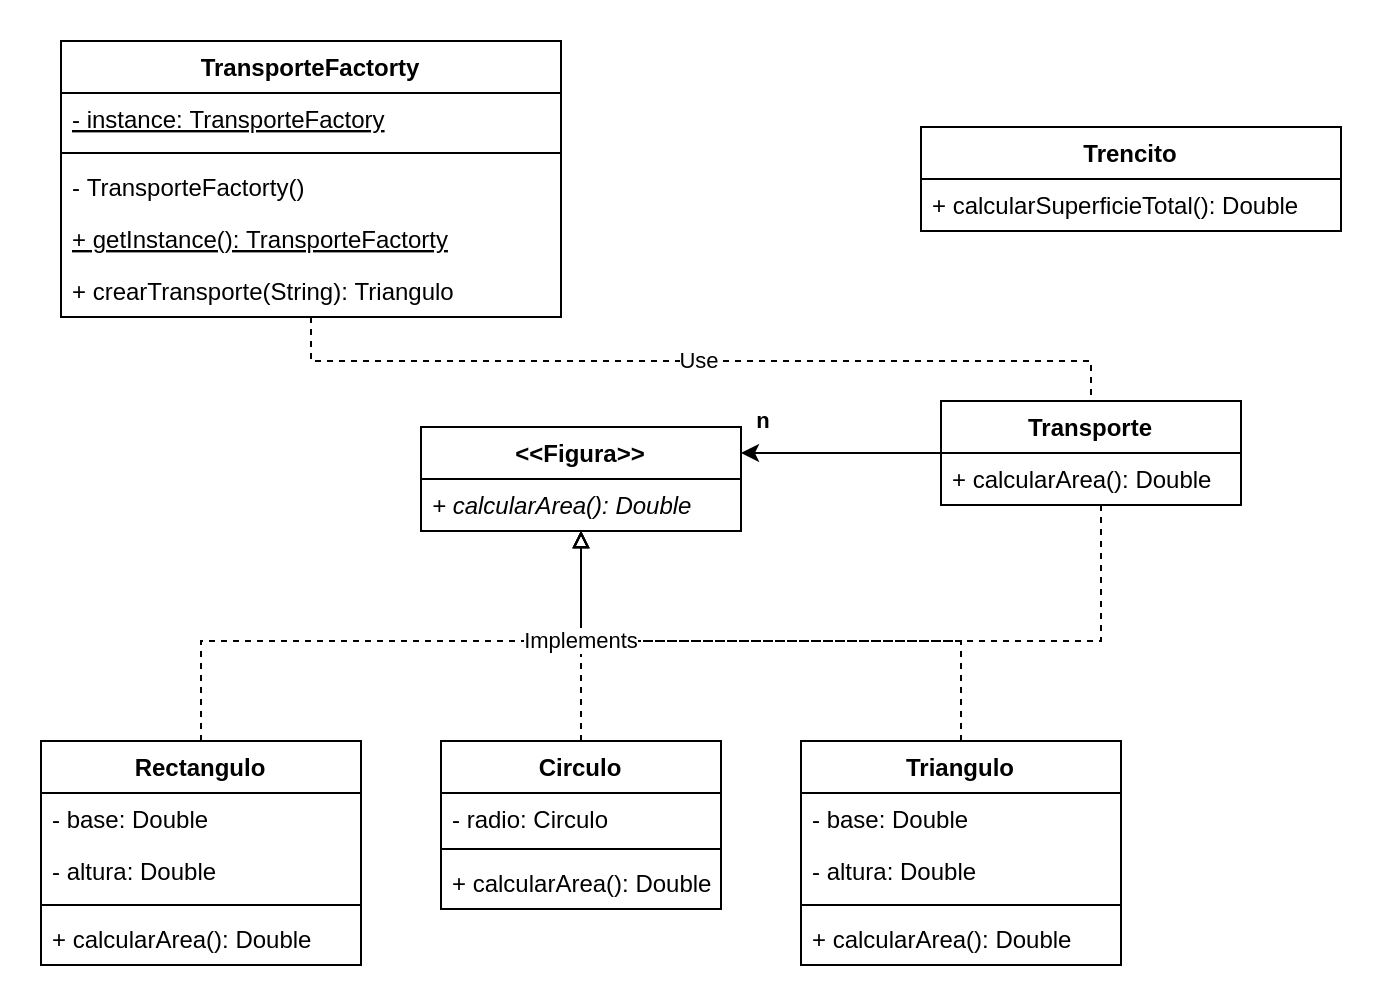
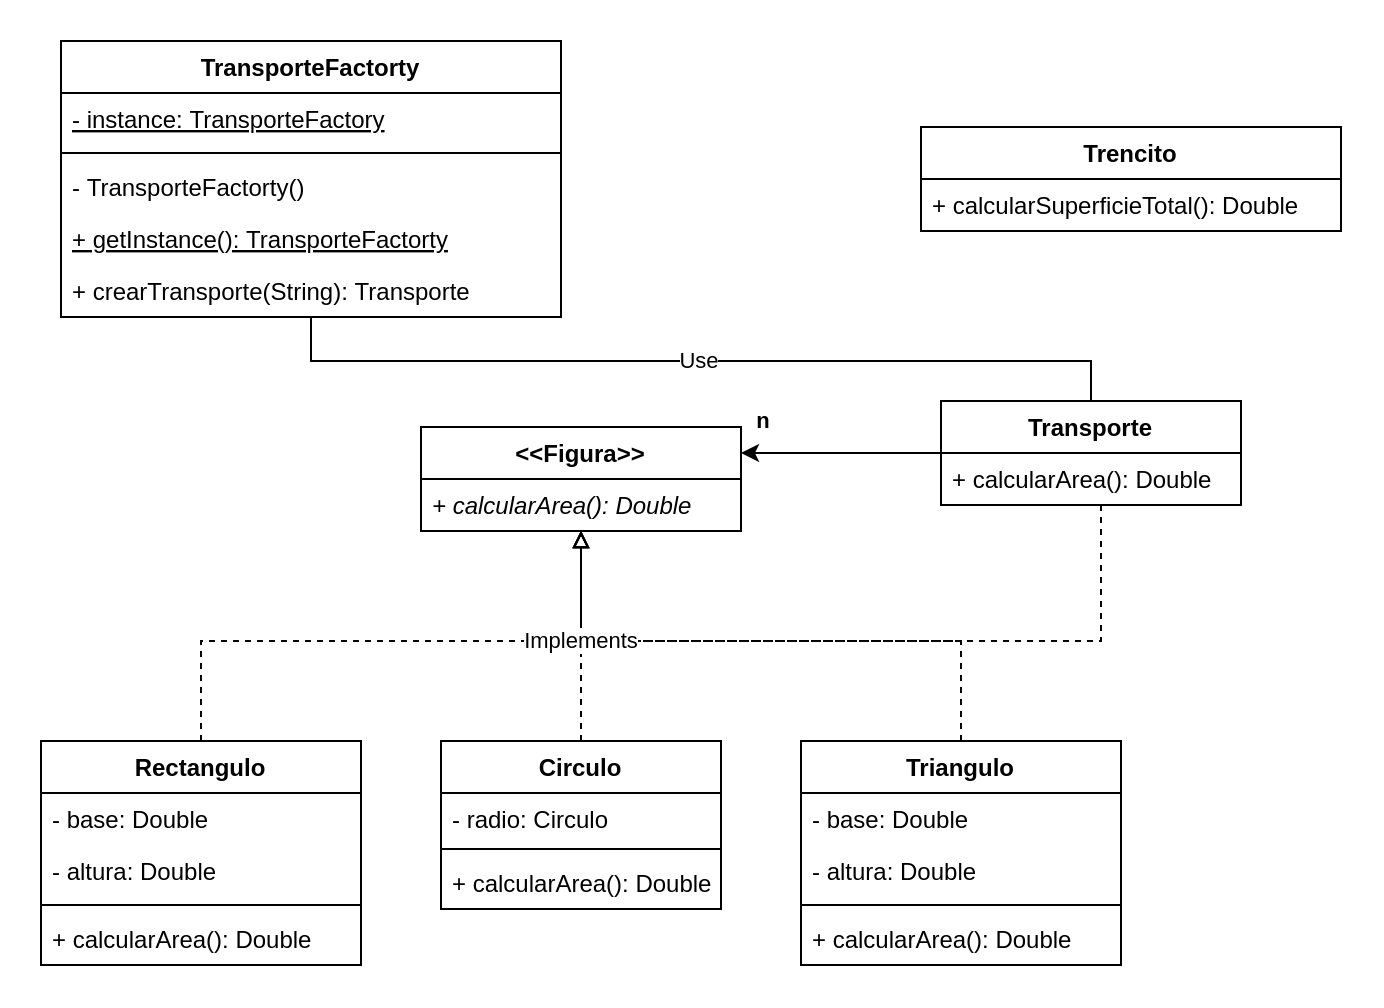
  <mxCell id="0" />
  <mxCell id="1" parent="0" />
  <mxCell id="2" value="n" style="edgeStyle=orthogonalEdgeStyle;rounded=0;orthogonalLoop=1;jettySize=auto;html=1;entryX=1;entryY=0.25;entryDx=0;entryDy=0;endArrow=classic;endFill=1;fontStyle=1" edge="1" parent="1" source="4" target="11"><mxGeometry x="0.8" y="-16" relative="1" as="geometry"><mxPoint x="1" as="offset" /></mxGeometry></mxCell>
  <mxCell id="3" style="edgeStyle=orthogonalEdgeStyle;rounded=0;orthogonalLoop=1;jettySize=auto;html=1;dashed=1;endArrow=block;endFill=0;" edge="1" parent="1" source="4" target="11"><mxGeometry relative="1" as="geometry"><Array as="points"><mxPoint x="550" y="320" /><mxPoint x="290" y="320" /></Array></mxGeometry></mxCell>
  <mxCell id="4" value="Transporte" style="swimlane;fontStyle=1;align=center;verticalAlign=top;childLayout=stackLayout;horizontal=1;startSize=26;horizontalStack=0;resizeParent=1;resizeParentMax=0;resizeLast=0;collapsible=1;marginBottom=0;" vertex="1" parent="1"><mxGeometry x="470" y="200" width="150" height="52" as="geometry" /></mxCell>
  <mxCell id="5" value="+ calcularArea(): Double" style="text;strokeColor=none;fillColor=none;align=left;verticalAlign=top;spacingLeft=4;spacingRight=4;overflow=hidden;rotatable=0;points=[[0,0.5],[1,0.5]];portConstraint=eastwest;" vertex="1" parent="4"><mxGeometry y="26" width="150" height="26" as="geometry" /></mxCell>
  <mxCell id="6" style="edgeStyle=orthogonalEdgeStyle;rounded=0;orthogonalLoop=1;jettySize=auto;html=1;dashed=1;endArrow=block;endFill=0;" edge="1" parent="1" source="7" target="11"><mxGeometry relative="1" as="geometry" /></mxCell>
  <mxCell id="7" value="Circulo" style="swimlane;fontStyle=1;align=center;verticalAlign=top;childLayout=stackLayout;horizontal=1;startSize=26;horizontalStack=0;resizeParent=1;resizeParentMax=0;resizeLast=0;collapsible=1;marginBottom=0;" vertex="1" parent="1"><mxGeometry x="220" y="370" width="140" height="84" as="geometry" /></mxCell>
  <mxCell id="8" value="- radio: Circulo" style="text;strokeColor=none;fillColor=none;align=left;verticalAlign=top;spacingLeft=4;spacingRight=4;overflow=hidden;rotatable=0;points=[[0,0.5],[1,0.5]];portConstraint=eastwest;" vertex="1" parent="7"><mxGeometry y="26" width="140" height="24" as="geometry" /></mxCell>
  <mxCell id="9" value="" style="line;strokeWidth=1;fillColor=none;align=left;verticalAlign=middle;spacingTop=-1;spacingLeft=3;spacingRight=3;rotatable=0;labelPosition=right;points=[];portConstraint=eastwest;" vertex="1" parent="7"><mxGeometry y="50" width="140" height="8" as="geometry" /></mxCell>
  <mxCell id="10" value="+ calcularArea(): Double" style="text;strokeColor=none;fillColor=none;align=left;verticalAlign=top;spacingLeft=4;spacingRight=4;overflow=hidden;rotatable=0;points=[[0,0.5],[1,0.5]];portConstraint=eastwest;" vertex="1" parent="7"><mxGeometry y="58" width="140" height="26" as="geometry" /></mxCell>
  <mxCell id="11" value="&lt;&lt;Figura&gt;&gt;" style="swimlane;fontStyle=1;align=center;verticalAlign=top;childLayout=stackLayout;horizontal=1;startSize=26;horizontalStack=0;resizeParent=1;resizeParentMax=0;resizeLast=0;collapsible=1;marginBottom=0;" vertex="1" parent="1"><mxGeometry x="210" y="213" width="160" height="52" as="geometry" /></mxCell>
  <mxCell id="12" value="+ calcularArea(): Double" style="text;strokeColor=none;fillColor=none;align=left;verticalAlign=top;spacingLeft=4;spacingRight=4;overflow=hidden;rotatable=0;points=[[0,0.5],[1,0.5]];portConstraint=eastwest;fontStyle=2" vertex="1" parent="11"><mxGeometry y="26" width="160" height="26" as="geometry" /></mxCell>
  <mxCell id="13" style="edgeStyle=orthogonalEdgeStyle;rounded=0;orthogonalLoop=1;jettySize=auto;html=1;dashed=1;endArrow=block;endFill=0;" edge="1" parent="1" source="14" target="11"><mxGeometry relative="1" as="geometry"><Array as="points"><mxPoint x="100" y="320" /><mxPoint x="290" y="320" /></Array></mxGeometry></mxCell>
  <mxCell id="14" value="Rectangulo" style="swimlane;fontStyle=1;align=center;verticalAlign=top;childLayout=stackLayout;horizontal=1;startSize=26;horizontalStack=0;resizeParent=1;resizeParentMax=0;resizeLast=0;collapsible=1;marginBottom=0;" vertex="1" parent="1"><mxGeometry x="20" y="370" width="160" height="112" as="geometry" /></mxCell>
  <mxCell id="15" value="- base: Double" style="text;strokeColor=none;fillColor=none;align=left;verticalAlign=top;spacingLeft=4;spacingRight=4;overflow=hidden;rotatable=0;points=[[0,0.5],[1,0.5]];portConstraint=eastwest;" vertex="1" parent="14"><mxGeometry y="26" width="160" height="26" as="geometry" /></mxCell>
  <mxCell id="16" value="- altura: Double" style="text;strokeColor=none;fillColor=none;align=left;verticalAlign=top;spacingLeft=4;spacingRight=4;overflow=hidden;rotatable=0;points=[[0,0.5],[1,0.5]];portConstraint=eastwest;" vertex="1" parent="14"><mxGeometry y="52" width="160" height="26" as="geometry" /></mxCell>
  <mxCell id="17" value="" style="line;strokeWidth=1;fillColor=none;align=left;verticalAlign=middle;spacingTop=-1;spacingLeft=3;spacingRight=3;rotatable=0;labelPosition=right;points=[];portConstraint=eastwest;" vertex="1" parent="14"><mxGeometry y="78" width="160" height="8" as="geometry" /></mxCell>
  <mxCell id="18" value="+ calcularArea(): Double" style="text;strokeColor=none;fillColor=none;align=left;verticalAlign=top;spacingLeft=4;spacingRight=4;overflow=hidden;rotatable=0;points=[[0,0.5],[1,0.5]];portConstraint=eastwest;" vertex="1" parent="14"><mxGeometry y="86" width="160" height="26" as="geometry" /></mxCell>
  <mxCell id="19" value="Implements" style="edgeStyle=orthogonalEdgeStyle;rounded=0;orthogonalLoop=1;jettySize=auto;html=1;dashed=1;endArrow=block;endFill=0;" edge="1" parent="1" source="20" target="11"><mxGeometry x="0.627" relative="1" as="geometry"><Array as="points"><mxPoint x="480" y="320" /><mxPoint x="290" y="320" /></Array><mxPoint as="offset" /></mxGeometry></mxCell>
  <mxCell id="20" value="Triangulo" style="swimlane;fontStyle=1;align=center;verticalAlign=top;childLayout=stackLayout;horizontal=1;startSize=26;horizontalStack=0;resizeParent=1;resizeParentMax=0;resizeLast=0;collapsible=1;marginBottom=0;" vertex="1" parent="1"><mxGeometry x="400" y="370" width="160" height="112" as="geometry" /></mxCell>
  <mxCell id="21" value="- base: Double" style="text;strokeColor=none;fillColor=none;align=left;verticalAlign=top;spacingLeft=4;spacingRight=4;overflow=hidden;rotatable=0;points=[[0,0.5],[1,0.5]];portConstraint=eastwest;" vertex="1" parent="20"><mxGeometry y="26" width="160" height="26" as="geometry" /></mxCell>
  <mxCell id="22" value="- altura: Double" style="text;strokeColor=none;fillColor=none;align=left;verticalAlign=top;spacingLeft=4;spacingRight=4;overflow=hidden;rotatable=0;points=[[0,0.5],[1,0.5]];portConstraint=eastwest;" vertex="1" parent="20"><mxGeometry y="52" width="160" height="26" as="geometry" /></mxCell>
  <mxCell id="23" value="" style="line;strokeWidth=1;fillColor=none;align=left;verticalAlign=middle;spacingTop=-1;spacingLeft=3;spacingRight=3;rotatable=0;labelPosition=right;points=[];portConstraint=eastwest;" vertex="1" parent="20"><mxGeometry y="78" width="160" height="8" as="geometry" /></mxCell>
  <mxCell id="24" value="+ calcularArea(): Double" style="text;strokeColor=none;fillColor=none;align=left;verticalAlign=top;spacingLeft=4;spacingRight=4;overflow=hidden;rotatable=0;points=[[0,0.5],[1,0.5]];portConstraint=eastwest;" vertex="1" parent="20"><mxGeometry y="86" width="160" height="26" as="geometry" /></mxCell>
- <mxCell id="25" value="Use" style="edgeStyle=orthogonalEdgeStyle;rounded=0;orthogonalLoop=1;jettySize=auto;html=1;entryX=0.5;entryY=0;entryDx=0;entryDy=0;endArrow=none;endFill=0;dashed=1;" edge="1" parent="1" source="26" target="4"><mxGeometry relative="1" as="geometry"><Array as="points"><mxPoint x="155" y="180" /><mxPoint x="545" y="180" /></Array></mxGeometry></mxCell>
+ <mxCell id="25" value="Use" style="edgeStyle=orthogonalEdgeStyle;rounded=0;orthogonalLoop=1;jettySize=auto;html=1;entryX=0.5;entryY=0;entryDx=0;entryDy=0;endArrow=none;endFill=0;dashed=0;" edge="1" parent="1" source="26" target="4"><mxGeometry relative="1" as="geometry"><Array as="points"><mxPoint x="155" y="180" /><mxPoint x="545" y="180" /></Array></mxGeometry></mxCell>
  <mxCell id="26" value="TransporteFactorty" style="swimlane;fontStyle=1;align=center;verticalAlign=top;childLayout=stackLayout;horizontal=1;startSize=26;horizontalStack=0;resizeParent=1;resizeParentMax=0;resizeLast=0;collapsible=1;marginBottom=0;" vertex="1" parent="1"><mxGeometry x="30" y="20" width="250" height="138" as="geometry" /></mxCell>
  <mxCell id="27" value="- instance: TransporteFactory" style="text;strokeColor=none;fillColor=none;align=left;verticalAlign=top;spacingLeft=4;spacingRight=4;overflow=hidden;rotatable=0;points=[[0,0.5],[1,0.5]];portConstraint=eastwest;fontStyle=4" vertex="1" parent="26"><mxGeometry y="26" width="250" height="26" as="geometry" /></mxCell>
  <mxCell id="28" value="" style="line;strokeWidth=1;fillColor=none;align=left;verticalAlign=middle;spacingTop=-1;spacingLeft=3;spacingRight=3;rotatable=0;labelPosition=right;points=[];portConstraint=eastwest;" vertex="1" parent="26"><mxGeometry y="52" width="250" height="8" as="geometry" /></mxCell>
  <mxCell id="29" value="- TransporteFactorty()" style="text;strokeColor=none;fillColor=none;align=left;verticalAlign=top;spacingLeft=4;spacingRight=4;overflow=hidden;rotatable=0;points=[[0,0.5],[1,0.5]];portConstraint=eastwest;" vertex="1" parent="26"><mxGeometry y="60" width="250" height="26" as="geometry" /></mxCell>
  <mxCell id="30" value="+ getInstance(): TransporteFactorty" style="text;strokeColor=none;fillColor=none;align=left;verticalAlign=top;spacingLeft=4;spacingRight=4;overflow=hidden;rotatable=0;points=[[0,0.5],[1,0.5]];portConstraint=eastwest;fontStyle=4" vertex="1" parent="26"><mxGeometry y="86" width="250" height="26" as="geometry" /></mxCell>
- <mxCell id="31" value="+ crearTransporte(String): Triangulo " style="text;strokeColor=none;fillColor=none;align=left;verticalAlign=top;spacingLeft=4;spacingRight=4;overflow=hidden;rotatable=0;points=[[0,0.5],[1,0.5]];portConstraint=eastwest;" vertex="1" parent="26"><mxGeometry y="112" width="250" height="26" as="geometry" /></mxCell>
+ <mxCell id="31" value="+ crearTransporte(String): Transporte " style="text;strokeColor=none;fillColor=none;align=left;verticalAlign=top;spacingLeft=4;spacingRight=4;overflow=hidden;rotatable=0;points=[[0,0.5],[1,0.5]];portConstraint=eastwest;" vertex="1" parent="26"><mxGeometry y="112" width="250" height="26" as="geometry" /></mxCell>
  <mxCell id="32" value="Trencito" style="swimlane;fontStyle=1;align=center;verticalAlign=top;childLayout=stackLayout;horizontal=1;startSize=26;horizontalStack=0;resizeParent=1;resizeParentMax=0;resizeLast=0;collapsible=1;marginBottom=0;" vertex="1" parent="1"><mxGeometry x="460" y="63" width="210" height="52" as="geometry" /></mxCell>
  <mxCell id="33" value="+ calcularSuperficieTotal(): Double" style="text;strokeColor=none;fillColor=none;align=left;verticalAlign=top;spacingLeft=4;spacingRight=4;overflow=hidden;rotatable=0;points=[[0,0.5],[1,0.5]];portConstraint=eastwest;" vertex="1" parent="32"><mxGeometry y="26" width="210" height="26" as="geometry" /></mxCell>
